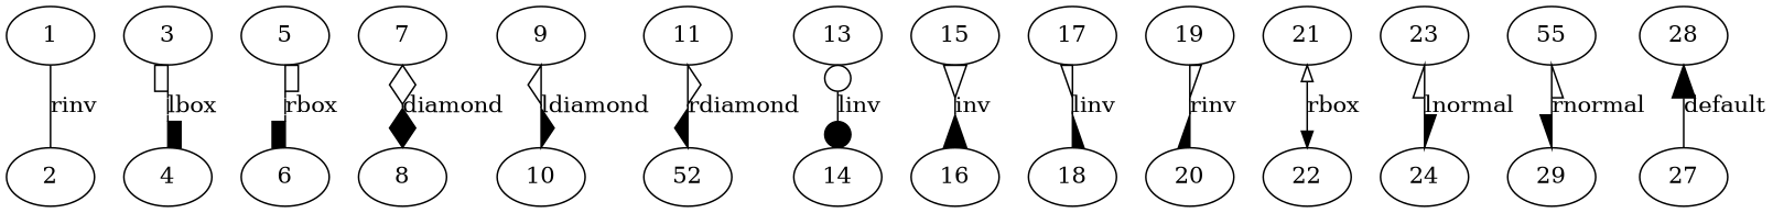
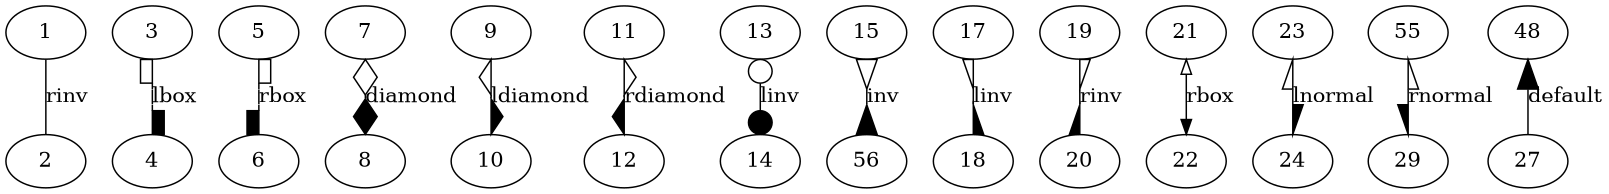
  digraph {
    rankdir=TB
    edge [arrowsize=2.0 dir=both]
    1
    2
    3
    4
    5
    6
    7
    8
    9
    10
    11
-   12 [label=52]
+   12
    13
    14
    15
-   16
+   16 [label=56]
    17
    18
    19
    20
    21
    22
    23
    24
    n25 [label=55]
    n26 [label=29]
-   28
+   28 [label=48]
    27
    1 -> 2 [arrowhead=box arrowtail=obox dir=none label=rinv]
    3 -> 4 [arrowhead=lbox arrowtail=olbox label=lbox]
    5 -> 6 [arrowhead=rbox arrowtail=orbox label=rbox]
    7 -> 8 [arrowhead=diamond arrowtail=odiamond label=diamond]
    9 -> 10 [arrowhead=ldiamond arrowtail=oldiamond label=ldiamond]
    11 -> 12 [arrowhead=rdiamond arrowtail=ordiamond label=rdiamond]
    13 -> 14 [arrowhead=dot arrowtail=odot label=linv]
    15 -> 16 [arrowhead=inv arrowtail=oinv label=inv]
    17 -> 18 [arrowhead=linv arrowtail=olinv label=linv]
    19 -> 20 [arrowhead=rinv arrowtail=orinv label=rinv]
    21 -> 22 [arrowhead=normal arrowtail=onormal label=rbox arrowsize=""]
    23 -> 24 [arrowhead=lnormal arrowtail=olnormal label=lnormal]
    n25 -> n26 [arrowhead=rnormal arrowtail=ornormal label=rnormal]
    28 -> 27 [dir=back label=default]
  }
